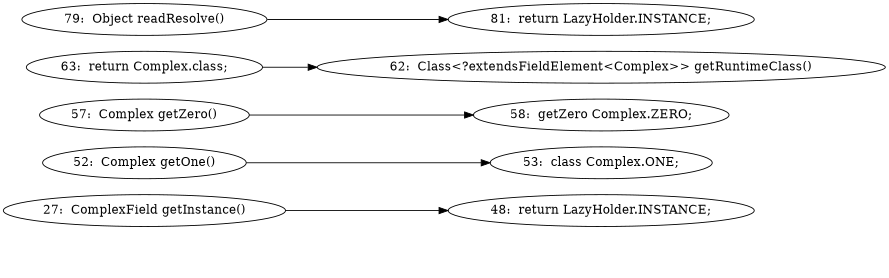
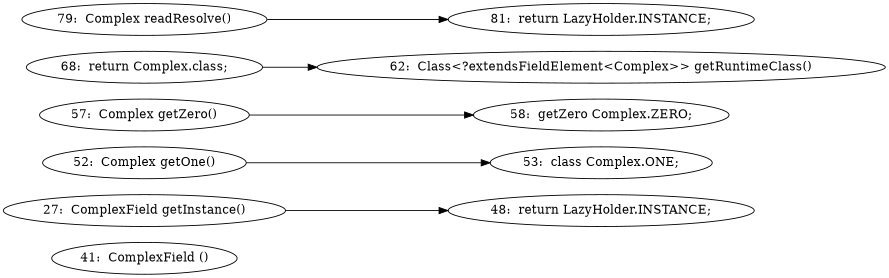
  digraph {
    rankdir=LR
+   n1 [label="41:  ComplexField ()"]
    n2 [label="27:  ComplexField getInstance()"]
    n3 [label="48:  return LazyHolder.INSTANCE;"]
    n4 [label="52:  Complex getOne()"]
    n5 [label="53:  class Complex.ONE;"]
    n6 [label="57:  Complex getZero()"]
    n7 [label="58:  getZero Complex.ZERO;"]
    n8 [label="62:  Class<?extendsFieldElement<Complex>> getRuntimeClass()"]
-   n9 [label="63:  return Complex.class;"]
-   n10 [label="79:  Object readResolve()"]
+   n9 [label="68:  return Complex.class;"]
+   n10 [label="79:  Complex readResolve()"]
    n11 [label="81:  return LazyHolder.INSTANCE;"]
    n2 -> n3
    n4 -> n5
    n6 -> n7
    n9 -> n8
    n10 -> n11
  }
